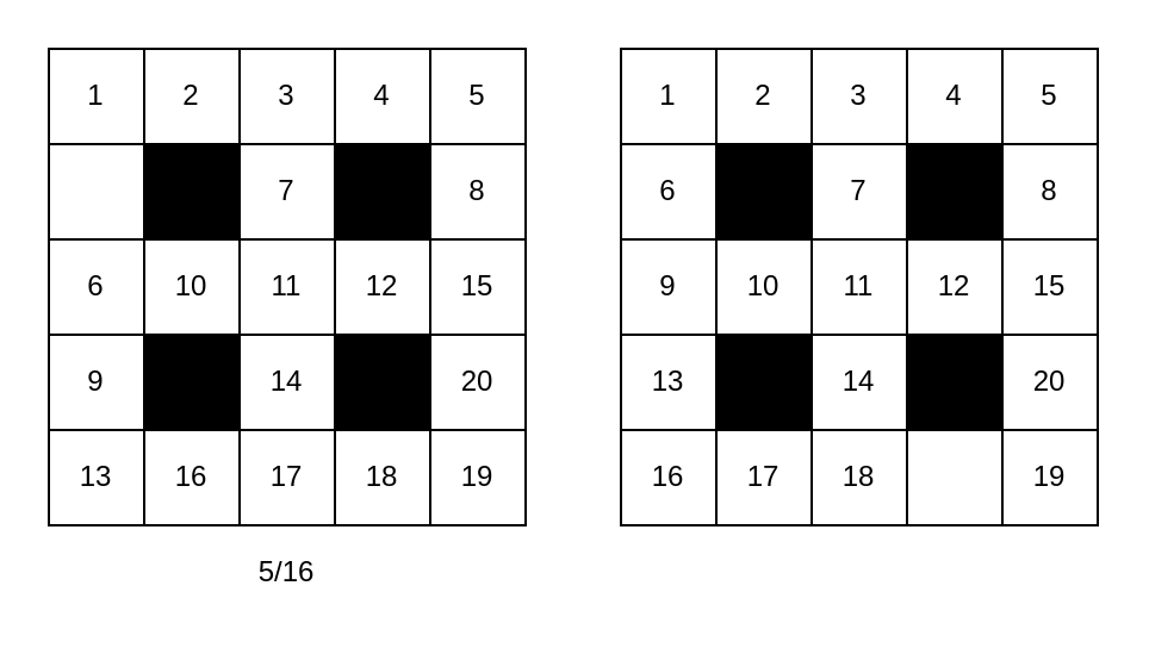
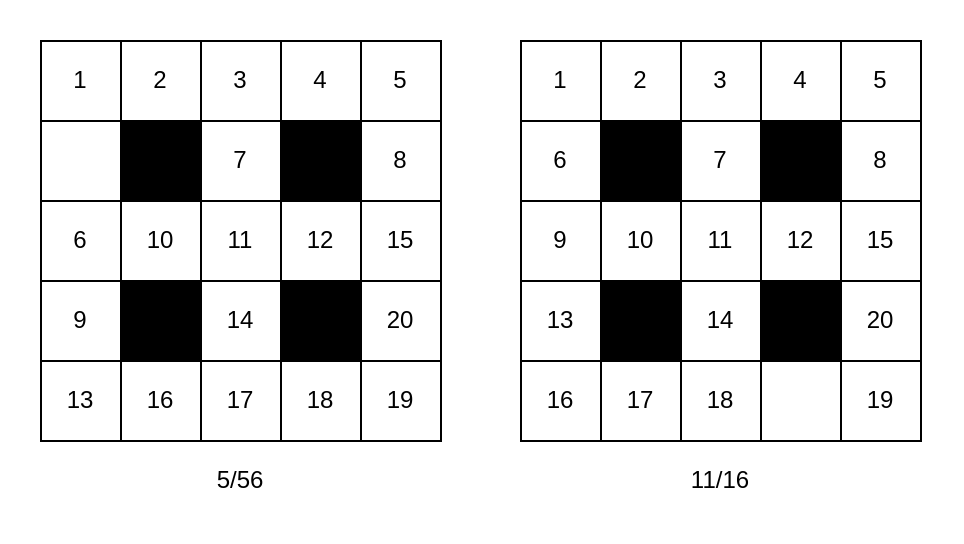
  <mxCell id="0" />
  <mxCell id="1" parent="0" />
  <mxCell id="2" value="1" style="whiteSpace=wrap;html=1;aspect=fixed;" vertex="1" parent="1"><mxGeometry x="20" y="20" width="40" height="40" as="geometry" /></mxCell>
  <mxCell id="3" value="2" style="whiteSpace=wrap;html=1;aspect=fixed;" vertex="1" parent="1"><mxGeometry x="60" y="20" width="40" height="40" as="geometry" /></mxCell>
  <mxCell id="4" value="3" style="whiteSpace=wrap;html=1;aspect=fixed;" vertex="1" parent="1"><mxGeometry x="100" y="20" width="40" height="40" as="geometry" /></mxCell>
  <mxCell id="5" value="4" style="whiteSpace=wrap;html=1;aspect=fixed;" vertex="1" parent="1"><mxGeometry x="140" y="20" width="40" height="40" as="geometry" /></mxCell>
  <mxCell id="6" value="5" style="whiteSpace=wrap;html=1;aspect=fixed;" vertex="1" parent="1"><mxGeometry x="180" y="20" width="40" height="40" as="geometry" /></mxCell>
  <mxCell id="7" value="" style="whiteSpace=wrap;html=1;aspect=fixed;" vertex="1" parent="1"><mxGeometry x="20" y="60" width="40" height="40" as="geometry" /></mxCell>
  <mxCell id="8" value="" style="whiteSpace=wrap;html=1;aspect=fixed;fillColor=#000000;" vertex="1" parent="1"><mxGeometry x="60" y="60" width="40" height="40" as="geometry" /></mxCell>
  <mxCell id="9" value="7" style="whiteSpace=wrap;html=1;aspect=fixed;" vertex="1" parent="1"><mxGeometry x="100" y="60" width="40" height="40" as="geometry" /></mxCell>
  <mxCell id="10" value="" style="whiteSpace=wrap;html=1;aspect=fixed;fillColor=#000000;" vertex="1" parent="1"><mxGeometry x="140" y="60" width="40" height="40" as="geometry" /></mxCell>
  <mxCell id="11" value="8" style="whiteSpace=wrap;html=1;aspect=fixed;" vertex="1" parent="1"><mxGeometry x="180" y="60" width="40" height="40" as="geometry" /></mxCell>
  <mxCell id="12" value="6" style="whiteSpace=wrap;html=1;aspect=fixed;" vertex="1" parent="1"><mxGeometry x="20" y="100" width="40" height="40" as="geometry" /></mxCell>
  <mxCell id="13" value="10" style="whiteSpace=wrap;html=1;aspect=fixed;" vertex="1" parent="1"><mxGeometry x="60" y="100" width="40" height="40" as="geometry" /></mxCell>
  <mxCell id="14" value="11" style="whiteSpace=wrap;html=1;aspect=fixed;" vertex="1" parent="1"><mxGeometry x="100" y="100" width="40" height="40" as="geometry" /></mxCell>
  <mxCell id="15" value="12" style="whiteSpace=wrap;html=1;aspect=fixed;" vertex="1" parent="1"><mxGeometry x="140" y="100" width="40" height="40" as="geometry" /></mxCell>
  <mxCell id="16" value="15" style="whiteSpace=wrap;html=1;aspect=fixed;" vertex="1" parent="1"><mxGeometry x="180" y="100" width="40" height="40" as="geometry" /></mxCell>
  <mxCell id="17" value="9" style="whiteSpace=wrap;html=1;aspect=fixed;" vertex="1" parent="1"><mxGeometry x="20" y="140" width="40" height="40" as="geometry" /></mxCell>
  <mxCell id="18" value="" style="whiteSpace=wrap;html=1;aspect=fixed;fillColor=#000000;" vertex="1" parent="1"><mxGeometry x="60" y="140" width="40" height="40" as="geometry" /></mxCell>
  <mxCell id="19" value="14" style="whiteSpace=wrap;html=1;aspect=fixed;" vertex="1" parent="1"><mxGeometry x="100" y="140" width="40" height="40" as="geometry" /></mxCell>
  <mxCell id="20" value="" style="whiteSpace=wrap;html=1;aspect=fixed;fillColor=#000000;" vertex="1" parent="1"><mxGeometry x="140" y="140" width="40" height="40" as="geometry" /></mxCell>
  <mxCell id="21" value="20" style="whiteSpace=wrap;html=1;aspect=fixed;" vertex="1" parent="1"><mxGeometry x="180" y="140" width="40" height="40" as="geometry" /></mxCell>
  <mxCell id="22" value="13" style="whiteSpace=wrap;html=1;aspect=fixed;" vertex="1" parent="1"><mxGeometry x="20" y="180" width="40" height="40" as="geometry" /></mxCell>
  <mxCell id="23" value="16" style="whiteSpace=wrap;html=1;aspect=fixed;" vertex="1" parent="1"><mxGeometry x="60" y="180" width="40" height="40" as="geometry" /></mxCell>
  <mxCell id="24" value="17" style="whiteSpace=wrap;html=1;aspect=fixed;" vertex="1" parent="1"><mxGeometry x="100" y="180" width="40" height="40" as="geometry" /></mxCell>
  <mxCell id="25" value="18" style="whiteSpace=wrap;html=1;aspect=fixed;" vertex="1" parent="1"><mxGeometry x="140" y="180" width="40" height="40" as="geometry" /></mxCell>
  <mxCell id="26" value="19" style="whiteSpace=wrap;html=1;aspect=fixed;" vertex="1" parent="1"><mxGeometry x="180" y="180" width="40" height="40" as="geometry" /></mxCell>
  <mxCell id="27" value="1" style="whiteSpace=wrap;html=1;aspect=fixed;" vertex="1" parent="1"><mxGeometry x="260" y="20" width="40" height="40" as="geometry" /></mxCell>
  <mxCell id="28" value="2" style="whiteSpace=wrap;html=1;aspect=fixed;" vertex="1" parent="1"><mxGeometry x="300" y="20" width="40" height="40" as="geometry" /></mxCell>
  <mxCell id="29" value="3" style="whiteSpace=wrap;html=1;aspect=fixed;" vertex="1" parent="1"><mxGeometry x="340" y="20" width="40" height="40" as="geometry" /></mxCell>
  <mxCell id="30" value="4" style="whiteSpace=wrap;html=1;aspect=fixed;" vertex="1" parent="1"><mxGeometry x="380" y="20" width="40" height="40" as="geometry" /></mxCell>
  <mxCell id="31" value="5" style="whiteSpace=wrap;html=1;aspect=fixed;" vertex="1" parent="1"><mxGeometry x="420" y="20" width="40" height="40" as="geometry" /></mxCell>
  <mxCell id="32" value="6" style="whiteSpace=wrap;html=1;aspect=fixed;" vertex="1" parent="1"><mxGeometry x="260" y="60" width="40" height="40" as="geometry" /></mxCell>
  <mxCell id="33" value="" style="whiteSpace=wrap;html=1;aspect=fixed;fillColor=#000000;" vertex="1" parent="1"><mxGeometry x="300" y="60" width="40" height="40" as="geometry" /></mxCell>
  <mxCell id="34" value="7" style="whiteSpace=wrap;html=1;aspect=fixed;" vertex="1" parent="1"><mxGeometry x="340" y="60" width="40" height="40" as="geometry" /></mxCell>
  <mxCell id="35" value="" style="whiteSpace=wrap;html=1;aspect=fixed;fillColor=#000000;" vertex="1" parent="1"><mxGeometry x="380" y="60" width="40" height="40" as="geometry" /></mxCell>
  <mxCell id="36" value="8" style="whiteSpace=wrap;html=1;aspect=fixed;" vertex="1" parent="1"><mxGeometry x="420" y="60" width="40" height="40" as="geometry" /></mxCell>
  <mxCell id="37" value="9" style="whiteSpace=wrap;html=1;aspect=fixed;" vertex="1" parent="1"><mxGeometry x="260" y="100" width="40" height="40" as="geometry" /></mxCell>
  <mxCell id="38" value="10" style="whiteSpace=wrap;html=1;aspect=fixed;" vertex="1" parent="1"><mxGeometry x="300" y="100" width="40" height="40" as="geometry" /></mxCell>
  <mxCell id="39" value="11" style="whiteSpace=wrap;html=1;aspect=fixed;" vertex="1" parent="1"><mxGeometry x="340" y="100" width="40" height="40" as="geometry" /></mxCell>
  <mxCell id="40" value="12" style="whiteSpace=wrap;html=1;aspect=fixed;" vertex="1" parent="1"><mxGeometry x="380" y="100" width="40" height="40" as="geometry" /></mxCell>
  <mxCell id="41" value="15" style="whiteSpace=wrap;html=1;aspect=fixed;" vertex="1" parent="1"><mxGeometry x="420" y="100" width="40" height="40" as="geometry" /></mxCell>
  <mxCell id="42" value="13" style="whiteSpace=wrap;html=1;aspect=fixed;" vertex="1" parent="1"><mxGeometry x="260" y="140" width="40" height="40" as="geometry" /></mxCell>
  <mxCell id="43" value="" style="whiteSpace=wrap;html=1;aspect=fixed;fillColor=#000000;" vertex="1" parent="1"><mxGeometry x="300" y="140" width="40" height="40" as="geometry" /></mxCell>
  <mxCell id="44" value="14" style="whiteSpace=wrap;html=1;aspect=fixed;" vertex="1" parent="1"><mxGeometry x="340" y="140" width="40" height="40" as="geometry" /></mxCell>
  <mxCell id="45" value="" style="whiteSpace=wrap;html=1;aspect=fixed;fillColor=#000000;" vertex="1" parent="1"><mxGeometry x="380" y="140" width="40" height="40" as="geometry" /></mxCell>
  <mxCell id="46" value="20" style="whiteSpace=wrap;html=1;aspect=fixed;" vertex="1" parent="1"><mxGeometry x="420" y="140" width="40" height="40" as="geometry" /></mxCell>
  <mxCell id="47" value="16" style="whiteSpace=wrap;html=1;aspect=fixed;" vertex="1" parent="1"><mxGeometry x="260" y="180" width="40" height="40" as="geometry" /></mxCell>
  <mxCell id="48" value="17" style="whiteSpace=wrap;html=1;aspect=fixed;" vertex="1" parent="1"><mxGeometry x="300" y="180" width="40" height="40" as="geometry" /></mxCell>
  <mxCell id="49" value="18" style="whiteSpace=wrap;html=1;aspect=fixed;" vertex="1" parent="1"><mxGeometry x="340" y="180" width="40" height="40" as="geometry" /></mxCell>
  <mxCell id="50" value="" style="whiteSpace=wrap;html=1;aspect=fixed;" vertex="1" parent="1"><mxGeometry x="380" y="180" width="40" height="40" as="geometry" /></mxCell>
  <mxCell id="51" value="19" style="whiteSpace=wrap;html=1;aspect=fixed;" vertex="1" parent="1"><mxGeometry x="420" y="180" width="40" height="40" as="geometry" /></mxCell>
- <mxCell id="52" value="5/16" style="text;html=1;strokeColor=none;fillColor=none;align=center;verticalAlign=middle;whiteSpace=wrap;rounded=0;" vertex="1" parent="1"><mxGeometry x="100" y="230" width="40" height="20" as="geometry" /></mxCell>
+ <mxCell id="52" value="5/56" style="text;html=1;strokeColor=none;fillColor=none;align=center;verticalAlign=middle;whiteSpace=wrap;rounded=0;" vertex="1" parent="1"><mxGeometry x="100" y="230" width="40" height="20" as="geometry" /></mxCell>
+ <mxCell id="53" value="11/16" style="text;html=1;strokeColor=none;fillColor=none;align=center;verticalAlign=middle;whiteSpace=wrap;rounded=0;" vertex="1" parent="1"><mxGeometry x="340" y="230" width="40" height="20" as="geometry" /></mxCell>
